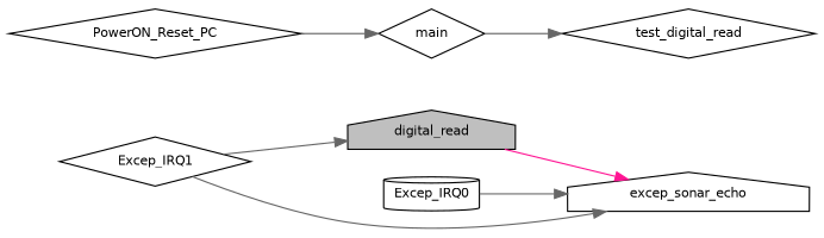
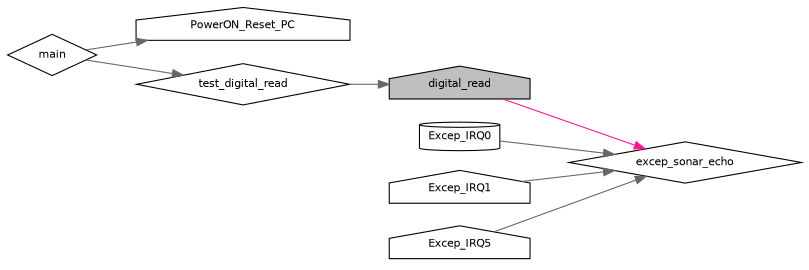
  digraph {
    rankdir=RL
    node [color=black fillcolor=white fontname=Helvetica fontsize=10 shape=diamond style=filled]
    edge [color=gray40 dir=back fontname=Helvetica fontsize=10 labelfontname=Helvetica labelfontsize=10 style=solid]
    n1 [fillcolor=grey75 fontcolor=black height=0.2 label=digital_read shape=house width=0.4]
    n2 [height=0.2 label=test_digital_read width=0.4]
-   n3 [height=0.2 label=excep_sonar_echo shape=house width=0.4]
+   n3 [height=0.2 label=excep_sonar_echo width=0.4]
    n4 [height=0.2 label=Excep_IRQ0 shape=cylinder width=0.4]
-   n5 [height=0.2 label=Excep_IRQ1 width=0.4]
+   n5 [height=0.2 label=Excep_IRQ1 shape=house width=0.4]
+   n6 [height=0.2 label=Excep_IRQ5 shape=house width=0.4]
    n7 [height=0.2 label=main width=0.4]
-   n8 [height=0.2 label=PowerON_Reset_PC width=0.4]
-   n1 -> n5
+   n8 [height=0.2 label=PowerON_Reset_PC shape=house width=0.4]
+   n1 -> n2
    n2 -> n7
    n3 -> n1 [color=deeppink]
    n3 -> n4
    n3 -> n5
-   n7 -> n8
+   n3 -> n6
+   n8 -> n7
  }
